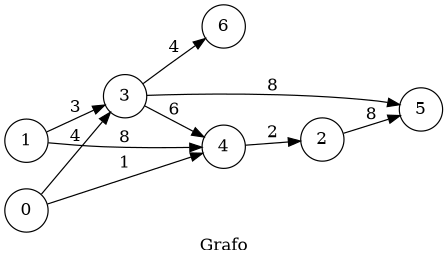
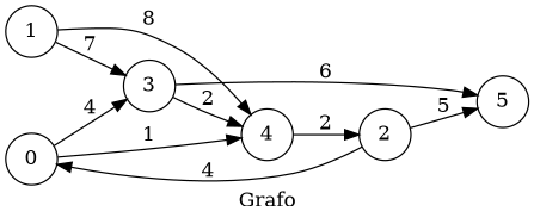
  digraph {
    label=Grafo
    rankdir=LR
    node [color=black shape=circle]
    0
    3
    4
    1
    5
-   6
    2
    0 -> 3 [label=4]
    0 -> 4 [label=1]
-   3 -> 4 [label=6]
-   3 -> 5 [label=8]
-   3 -> 6 [label=4]
+   3 -> 4 [label=2]
+   3 -> 5 [label=6]
    4 -> 2 [label=2]
-   1 -> 3 [label=3]
+   1 -> 3 [label=7]
    1 -> 4 [label=8]
-   2 -> 5 [label=8]
+   2 -> 0 [label=4]
+   2 -> 5 [label=5]
  }
